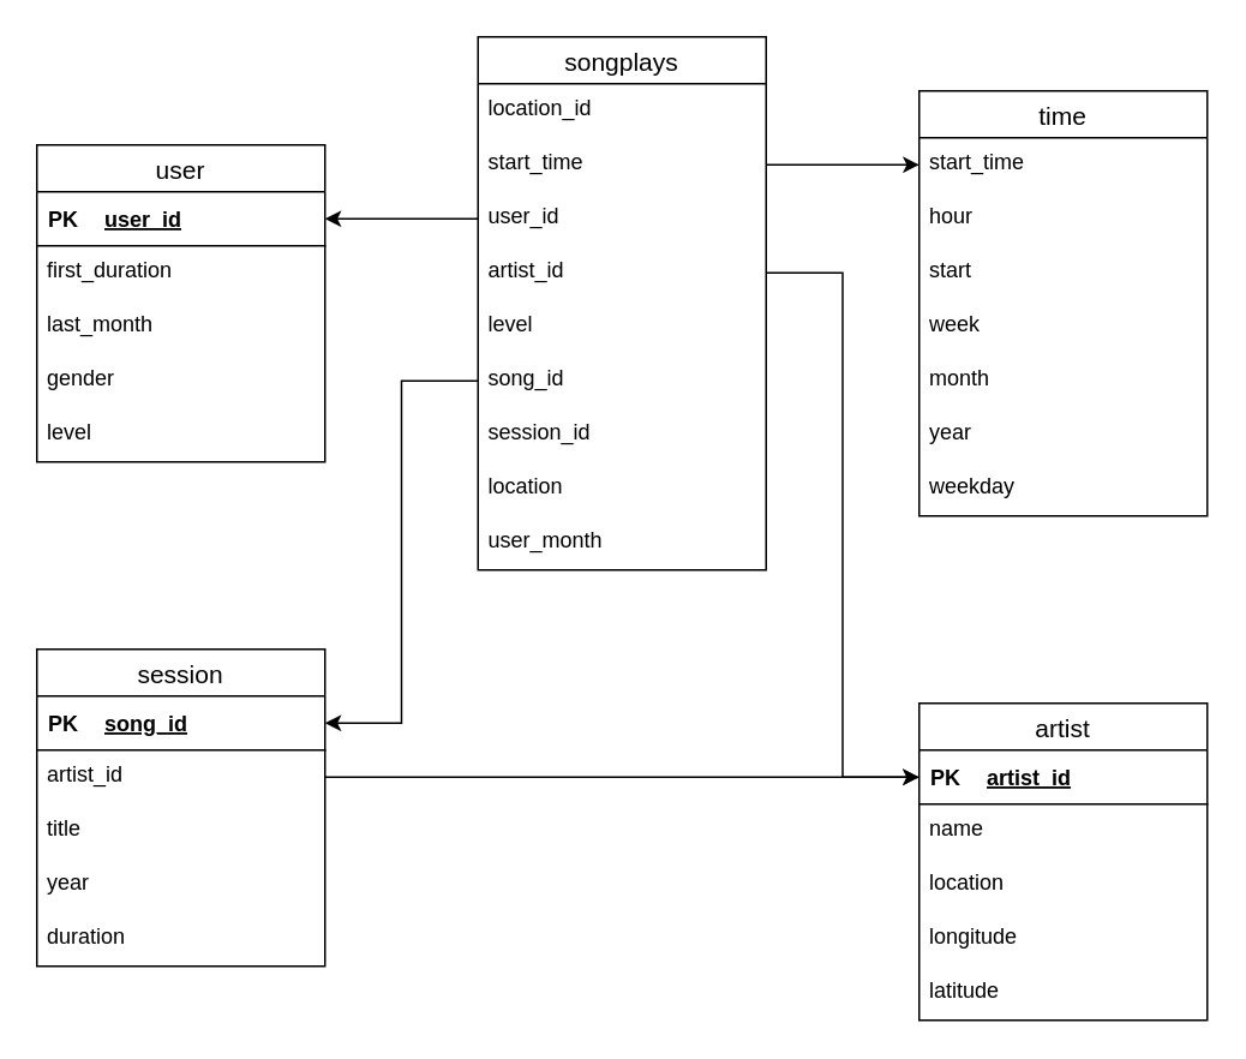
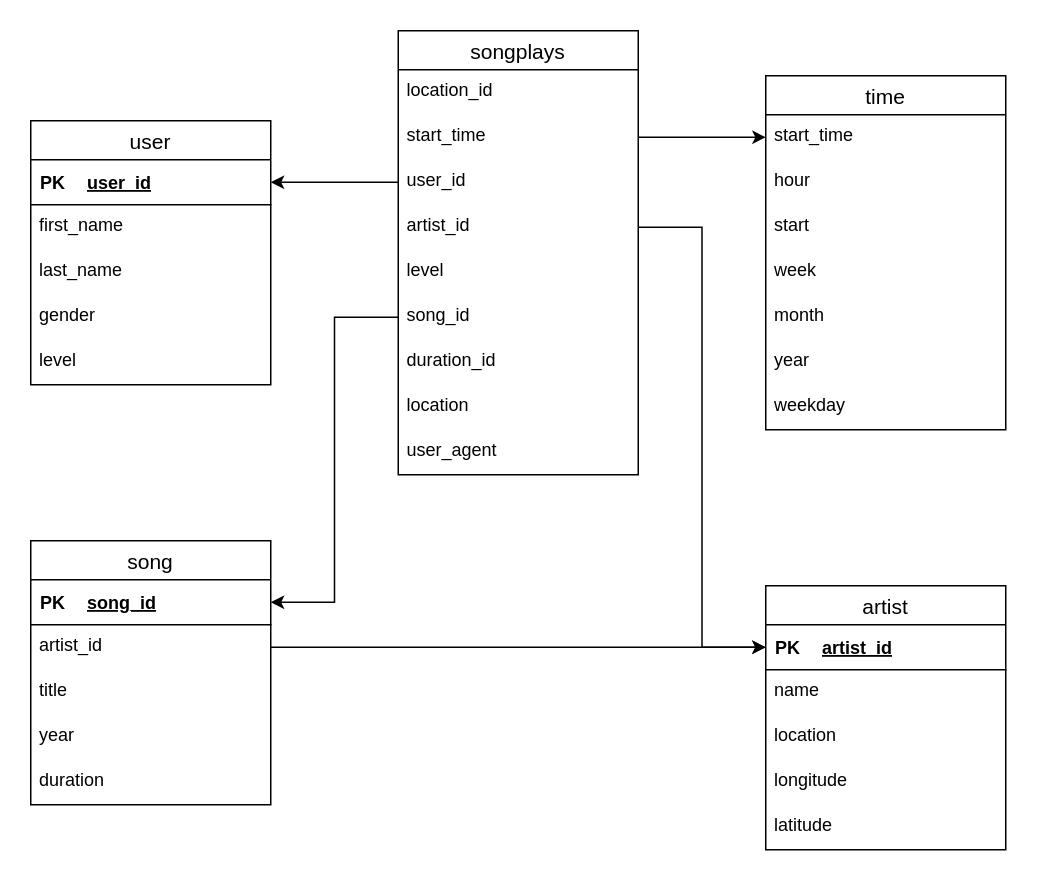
  <mxCell id="0" />
  <mxCell id="1" parent="0" />
  <mxCell id="2" value="user" style="swimlane;fontStyle=0;childLayout=stackLayout;horizontal=1;startSize=26;horizontalStack=0;resizeParent=1;resizeParentMax=0;resizeLast=0;collapsible=1;marginBottom=0;align=center;fontSize=14;" parent="1" vertex="1"><mxGeometry x="20" y="80" width="160" height="176" as="geometry" /></mxCell>
  <mxCell id="3" value="" style="shape=table;startSize=0;container=1;collapsible=1;childLayout=tableLayout;fixedRows=1;rowLines=0;fontStyle=0;align=center;resizeLast=1;strokeColor=none;fillColor=none;collapsible=0;" parent="2" vertex="1"><mxGeometry y="26" width="160" height="30" as="geometry" /></mxCell>
  <mxCell id="4" value="" style="shape=tableRow;horizontal=0;startSize=0;swimlaneHead=0;swimlaneBody=0;fillColor=none;collapsible=0;dropTarget=0;points=[[0,0.5],[1,0.5]];portConstraint=eastwest;top=0;left=0;right=0;bottom=1;" parent="3" vertex="1"><mxGeometry width="160" height="30" as="geometry" /></mxCell>
  <mxCell id="5" value="PK" style="shape=partialRectangle;connectable=0;fillColor=none;top=0;left=0;bottom=0;right=0;fontStyle=1;overflow=hidden;" parent="4" vertex="1"><mxGeometry width="30" height="30" as="geometry"><mxRectangle width="30" height="30" as="alternateBounds" /></mxGeometry></mxCell>
  <mxCell id="6" value="user_id" style="shape=partialRectangle;connectable=0;fillColor=none;top=0;left=0;bottom=0;right=0;align=left;spacingLeft=6;fontStyle=5;overflow=hidden;" parent="4" vertex="1"><mxGeometry x="30" width="130" height="30" as="geometry"><mxRectangle width="130" height="30" as="alternateBounds" /></mxGeometry></mxCell>
- <mxCell id="7" value="first_duration" style="text;strokeColor=none;fillColor=none;spacingLeft=4;spacingRight=4;overflow=hidden;rotatable=0;points=[[0,0.5],[1,0.5]];portConstraint=eastwest;fontSize=12;" parent="2" vertex="1"><mxGeometry y="56" width="160" height="30" as="geometry" /></mxCell>
- <mxCell id="8" value="last_month" style="text;strokeColor=none;fillColor=none;spacingLeft=4;spacingRight=4;overflow=hidden;rotatable=0;points=[[0,0.5],[1,0.5]];portConstraint=eastwest;fontSize=12;" parent="2" vertex="1"><mxGeometry y="86" width="160" height="30" as="geometry" /></mxCell>
+ <mxCell id="7" value="first_name" style="text;strokeColor=none;fillColor=none;spacingLeft=4;spacingRight=4;overflow=hidden;rotatable=0;points=[[0,0.5],[1,0.5]];portConstraint=eastwest;fontSize=12;" parent="2" vertex="1"><mxGeometry y="56" width="160" height="30" as="geometry" /></mxCell>
+ <mxCell id="8" value="last_name" style="text;strokeColor=none;fillColor=none;spacingLeft=4;spacingRight=4;overflow=hidden;rotatable=0;points=[[0,0.5],[1,0.5]];portConstraint=eastwest;fontSize=12;" parent="2" vertex="1"><mxGeometry y="86" width="160" height="30" as="geometry" /></mxCell>
  <mxCell id="9" value="gender" style="text;strokeColor=none;fillColor=none;spacingLeft=4;spacingRight=4;overflow=hidden;rotatable=0;points=[[0,0.5],[1,0.5]];portConstraint=eastwest;fontSize=12;" parent="2" vertex="1"><mxGeometry y="116" width="160" height="30" as="geometry" /></mxCell>
  <mxCell id="10" value="level" style="text;strokeColor=none;fillColor=none;spacingLeft=4;spacingRight=4;overflow=hidden;rotatable=0;points=[[0,0.5],[1,0.5]];portConstraint=eastwest;fontSize=12;" parent="2" vertex="1"><mxGeometry y="146" width="160" height="30" as="geometry" /></mxCell>
  <mxCell id="11" value="artist" style="swimlane;fontStyle=0;childLayout=stackLayout;horizontal=1;startSize=26;horizontalStack=0;resizeParent=1;resizeParentMax=0;resizeLast=0;collapsible=1;marginBottom=0;align=center;fontSize=14;" parent="1" vertex="1"><mxGeometry x="510" y="390" width="160" height="176" as="geometry" /></mxCell>
  <mxCell id="12" value="" style="shape=table;startSize=0;container=1;collapsible=1;childLayout=tableLayout;fixedRows=1;rowLines=0;fontStyle=0;align=center;resizeLast=1;strokeColor=none;fillColor=none;collapsible=0;" parent="11" vertex="1"><mxGeometry y="26" width="160" height="30" as="geometry" /></mxCell>
  <mxCell id="13" value="" style="shape=tableRow;horizontal=0;startSize=0;swimlaneHead=0;swimlaneBody=0;fillColor=none;collapsible=0;dropTarget=0;points=[[0,0.5],[1,0.5]];portConstraint=eastwest;top=0;left=0;right=0;bottom=1;" parent="12" vertex="1"><mxGeometry width="160" height="30" as="geometry" /></mxCell>
  <mxCell id="14" value="PK" style="shape=partialRectangle;connectable=0;fillColor=none;top=0;left=0;bottom=0;right=0;fontStyle=1;overflow=hidden;" parent="13" vertex="1"><mxGeometry width="30" height="30" as="geometry"><mxRectangle width="30" height="30" as="alternateBounds" /></mxGeometry></mxCell>
  <mxCell id="15" value="artist_id" style="shape=partialRectangle;connectable=0;fillColor=none;top=0;left=0;bottom=0;right=0;align=left;spacingLeft=6;fontStyle=5;overflow=hidden;" parent="13" vertex="1"><mxGeometry x="30" width="130" height="30" as="geometry"><mxRectangle width="130" height="30" as="alternateBounds" /></mxGeometry></mxCell>
  <mxCell id="16" value="name" style="text;strokeColor=none;fillColor=none;spacingLeft=4;spacingRight=4;overflow=hidden;rotatable=0;points=[[0,0.5],[1,0.5]];portConstraint=eastwest;fontSize=12;" parent="11" vertex="1"><mxGeometry y="56" width="160" height="30" as="geometry" /></mxCell>
  <mxCell id="17" value="location" style="text;strokeColor=none;fillColor=none;spacingLeft=4;spacingRight=4;overflow=hidden;rotatable=0;points=[[0,0.5],[1,0.5]];portConstraint=eastwest;fontSize=12;" parent="11" vertex="1"><mxGeometry y="86" width="160" height="30" as="geometry" /></mxCell>
  <mxCell id="18" value="longitude" style="text;strokeColor=none;fillColor=none;spacingLeft=4;spacingRight=4;overflow=hidden;rotatable=0;points=[[0,0.5],[1,0.5]];portConstraint=eastwest;fontSize=12;" parent="11" vertex="1"><mxGeometry y="116" width="160" height="30" as="geometry" /></mxCell>
  <mxCell id="19" value="latitude" style="text;strokeColor=none;fillColor=none;spacingLeft=4;spacingRight=4;overflow=hidden;rotatable=0;points=[[0,0.5],[1,0.5]];portConstraint=eastwest;fontSize=12;" parent="11" vertex="1"><mxGeometry y="146" width="160" height="30" as="geometry" /></mxCell>
- <mxCell id="20" value="session" style="swimlane;fontStyle=0;childLayout=stackLayout;horizontal=1;startSize=26;horizontalStack=0;resizeParent=1;resizeParentMax=0;resizeLast=0;collapsible=1;marginBottom=0;align=center;fontSize=14;" parent="1" vertex="1"><mxGeometry x="20" y="360" width="160" height="176" as="geometry" /></mxCell>
+ <mxCell id="20" value="song" style="swimlane;fontStyle=0;childLayout=stackLayout;horizontal=1;startSize=26;horizontalStack=0;resizeParent=1;resizeParentMax=0;resizeLast=0;collapsible=1;marginBottom=0;align=center;fontSize=14;" parent="1" vertex="1"><mxGeometry x="20" y="360" width="160" height="176" as="geometry" /></mxCell>
  <mxCell id="21" value="" style="shape=table;startSize=0;container=1;collapsible=1;childLayout=tableLayout;fixedRows=1;rowLines=0;fontStyle=0;align=center;resizeLast=1;strokeColor=none;fillColor=none;collapsible=0;" parent="20" vertex="1"><mxGeometry y="26" width="160" height="30" as="geometry" /></mxCell>
  <mxCell id="22" value="" style="shape=tableRow;horizontal=0;startSize=0;swimlaneHead=0;swimlaneBody=0;fillColor=none;collapsible=0;dropTarget=0;points=[[0,0.5],[1,0.5]];portConstraint=eastwest;top=0;left=0;right=0;bottom=1;" parent="21" vertex="1"><mxGeometry width="160" height="30" as="geometry" /></mxCell>
  <mxCell id="23" value="PK" style="shape=partialRectangle;connectable=0;fillColor=none;top=0;left=0;bottom=0;right=0;fontStyle=1;overflow=hidden;" parent="22" vertex="1"><mxGeometry width="30" height="30" as="geometry"><mxRectangle width="30" height="30" as="alternateBounds" /></mxGeometry></mxCell>
  <mxCell id="24" value="song_id" style="shape=partialRectangle;connectable=0;fillColor=none;top=0;left=0;bottom=0;right=0;align=left;spacingLeft=6;fontStyle=5;overflow=hidden;" parent="22" vertex="1"><mxGeometry x="30" width="130" height="30" as="geometry"><mxRectangle width="130" height="30" as="alternateBounds" /></mxGeometry></mxCell>
  <mxCell id="25" value="artist_id" style="text;strokeColor=none;fillColor=none;spacingLeft=4;spacingRight=4;overflow=hidden;rotatable=0;points=[[0,0.5],[1,0.5]];portConstraint=eastwest;fontSize=12;" parent="20" vertex="1"><mxGeometry y="56" width="160" height="30" as="geometry" /></mxCell>
  <mxCell id="26" value="title" style="text;strokeColor=none;fillColor=none;spacingLeft=4;spacingRight=4;overflow=hidden;rotatable=0;points=[[0,0.5],[1,0.5]];portConstraint=eastwest;fontSize=12;" parent="20" vertex="1"><mxGeometry y="86" width="160" height="30" as="geometry" /></mxCell>
  <mxCell id="27" value="year" style="text;strokeColor=none;fillColor=none;spacingLeft=4;spacingRight=4;overflow=hidden;rotatable=0;points=[[0,0.5],[1,0.5]];portConstraint=eastwest;fontSize=12;" parent="20" vertex="1"><mxGeometry y="116" width="160" height="30" as="geometry" /></mxCell>
  <mxCell id="28" value="duration" style="text;strokeColor=none;fillColor=none;spacingLeft=4;spacingRight=4;overflow=hidden;rotatable=0;points=[[0,0.5],[1,0.5]];portConstraint=eastwest;fontSize=12;" parent="20" vertex="1"><mxGeometry y="146" width="160" height="30" as="geometry" /></mxCell>
  <mxCell id="29" style="edgeStyle=orthogonalEdgeStyle;rounded=0;orthogonalLoop=1;jettySize=auto;html=1;exitX=1;exitY=0.5;exitDx=0;exitDy=0;" parent="1" source="25" target="13" edge="1"><mxGeometry relative="1" as="geometry" /></mxCell>
  <mxCell id="30" value="time" style="swimlane;fontStyle=0;childLayout=stackLayout;horizontal=1;startSize=26;horizontalStack=0;resizeParent=1;resizeParentMax=0;resizeLast=0;collapsible=1;marginBottom=0;align=center;fontSize=14;" parent="1" vertex="1"><mxGeometry x="510" y="50" width="160" height="236" as="geometry" /></mxCell>
  <mxCell id="31" value="start_time" style="text;strokeColor=none;fillColor=none;spacingLeft=4;spacingRight=4;overflow=hidden;rotatable=0;points=[[0,0.5],[1,0.5]];portConstraint=eastwest;fontSize=12;" parent="30" vertex="1"><mxGeometry y="26" width="160" height="30" as="geometry" /></mxCell>
  <mxCell id="32" value="hour" style="text;strokeColor=none;fillColor=none;spacingLeft=4;spacingRight=4;overflow=hidden;rotatable=0;points=[[0,0.5],[1,0.5]];portConstraint=eastwest;fontSize=12;" parent="30" vertex="1"><mxGeometry y="56" width="160" height="30" as="geometry" /></mxCell>
  <mxCell id="33" value="start" style="text;strokeColor=none;fillColor=none;spacingLeft=4;spacingRight=4;overflow=hidden;rotatable=0;points=[[0,0.5],[1,0.5]];portConstraint=eastwest;fontSize=12;" parent="30" vertex="1"><mxGeometry y="86" width="160" height="30" as="geometry" /></mxCell>
  <mxCell id="34" value="week" style="text;strokeColor=none;fillColor=none;spacingLeft=4;spacingRight=4;overflow=hidden;rotatable=0;points=[[0,0.5],[1,0.5]];portConstraint=eastwest;fontSize=12;" parent="30" vertex="1"><mxGeometry y="116" width="160" height="30" as="geometry" /></mxCell>
  <mxCell id="35" value="month" style="text;strokeColor=none;fillColor=none;spacingLeft=4;spacingRight=4;overflow=hidden;rotatable=0;points=[[0,0.5],[1,0.5]];portConstraint=eastwest;fontSize=12;" parent="30" vertex="1"><mxGeometry y="146" width="160" height="30" as="geometry" /></mxCell>
  <mxCell id="36" value="year" style="text;strokeColor=none;fillColor=none;spacingLeft=4;spacingRight=4;overflow=hidden;rotatable=0;points=[[0,0.5],[1,0.5]];portConstraint=eastwest;fontSize=12;" parent="30" vertex="1"><mxGeometry y="176" width="160" height="30" as="geometry" /></mxCell>
  <mxCell id="37" value="weekday" style="text;strokeColor=none;fillColor=none;spacingLeft=4;spacingRight=4;overflow=hidden;rotatable=0;points=[[0,0.5],[1,0.5]];portConstraint=eastwest;fontSize=12;" parent="30" vertex="1"><mxGeometry y="206" width="160" height="30" as="geometry" /></mxCell>
  <mxCell id="38" value="songplays" style="swimlane;fontStyle=0;childLayout=stackLayout;horizontal=1;startSize=26;horizontalStack=0;resizeParent=1;resizeParentMax=0;resizeLast=0;collapsible=1;marginBottom=0;align=center;fontSize=14;" parent="1" vertex="1"><mxGeometry x="265" y="20" width="160" height="296" as="geometry" /></mxCell>
  <mxCell id="39" value="location_id" style="text;strokeColor=none;fillColor=none;spacingLeft=4;spacingRight=4;overflow=hidden;rotatable=0;points=[[0,0.5],[1,0.5]];portConstraint=eastwest;fontSize=12;" parent="38" vertex="1"><mxGeometry y="26" width="160" height="30" as="geometry" /></mxCell>
  <mxCell id="40" value="start_time" style="text;strokeColor=none;fillColor=none;spacingLeft=4;spacingRight=4;overflow=hidden;rotatable=0;points=[[0,0.5],[1,0.5]];portConstraint=eastwest;fontSize=12;" parent="38" vertex="1"><mxGeometry y="56" width="160" height="30" as="geometry" /></mxCell>
  <mxCell id="41" value="user_id" style="text;strokeColor=none;fillColor=none;spacingLeft=4;spacingRight=4;overflow=hidden;rotatable=0;points=[[0,0.5],[1,0.5]];portConstraint=eastwest;fontSize=12;" parent="38" vertex="1"><mxGeometry y="86" width="160" height="30" as="geometry" /></mxCell>
  <mxCell id="42" value="artist_id" style="text;strokeColor=none;fillColor=none;spacingLeft=4;spacingRight=4;overflow=hidden;rotatable=0;points=[[0,0.5],[1,0.5]];portConstraint=eastwest;fontSize=12;" parent="38" vertex="1"><mxGeometry y="116" width="160" height="30" as="geometry" /></mxCell>
  <mxCell id="43" value="level" style="text;strokeColor=none;fillColor=none;spacingLeft=4;spacingRight=4;overflow=hidden;rotatable=0;points=[[0,0.5],[1,0.5]];portConstraint=eastwest;fontSize=12;" parent="38" vertex="1"><mxGeometry y="146" width="160" height="30" as="geometry" /></mxCell>
  <mxCell id="44" value="song_id" style="text;strokeColor=none;fillColor=none;spacingLeft=4;spacingRight=4;overflow=hidden;rotatable=0;points=[[0,0.5],[1,0.5]];portConstraint=eastwest;fontSize=12;" parent="38" vertex="1"><mxGeometry y="176" width="160" height="30" as="geometry" /></mxCell>
- <mxCell id="45" value="session_id" style="text;strokeColor=none;fillColor=none;spacingLeft=4;spacingRight=4;overflow=hidden;rotatable=0;points=[[0,0.5],[1,0.5]];portConstraint=eastwest;fontSize=12;" parent="38" vertex="1"><mxGeometry y="206" width="160" height="30" as="geometry" /></mxCell>
+ <mxCell id="45" value="duration_id" style="text;strokeColor=none;fillColor=none;spacingLeft=4;spacingRight=4;overflow=hidden;rotatable=0;points=[[0,0.5],[1,0.5]];portConstraint=eastwest;fontSize=12;" parent="38" vertex="1"><mxGeometry y="206" width="160" height="30" as="geometry" /></mxCell>
  <mxCell id="46" value="location" style="text;strokeColor=none;fillColor=none;spacingLeft=4;spacingRight=4;overflow=hidden;rotatable=0;points=[[0,0.5],[1,0.5]];portConstraint=eastwest;fontSize=12;" parent="38" vertex="1"><mxGeometry y="236" width="160" height="30" as="geometry" /></mxCell>
- <mxCell id="47" value="user_month" style="text;strokeColor=none;fillColor=none;spacingLeft=4;spacingRight=4;overflow=hidden;rotatable=0;points=[[0,0.5],[1,0.5]];portConstraint=eastwest;fontSize=12;" parent="38" vertex="1"><mxGeometry y="266" width="160" height="30" as="geometry" /></mxCell>
+ <mxCell id="47" value="user_agent" style="text;strokeColor=none;fillColor=none;spacingLeft=4;spacingRight=4;overflow=hidden;rotatable=0;points=[[0,0.5],[1,0.5]];portConstraint=eastwest;fontSize=12;" parent="38" vertex="1"><mxGeometry y="266" width="160" height="30" as="geometry" /></mxCell>
  <mxCell id="48" style="edgeStyle=orthogonalEdgeStyle;rounded=0;orthogonalLoop=1;jettySize=auto;html=1;" parent="1" source="41" target="4" edge="1"><mxGeometry relative="1" as="geometry" /></mxCell>
  <mxCell id="49" style="edgeStyle=orthogonalEdgeStyle;rounded=0;orthogonalLoop=1;jettySize=auto;html=1;exitX=1;exitY=0.5;exitDx=0;exitDy=0;entryX=0;entryY=0.5;entryDx=0;entryDy=0;" parent="1" source="42" target="13" edge="1"><mxGeometry relative="1" as="geometry" /></mxCell>
  <mxCell id="50" style="edgeStyle=orthogonalEdgeStyle;rounded=0;orthogonalLoop=1;jettySize=auto;html=1;entryX=0;entryY=0.5;entryDx=0;entryDy=0;" parent="1" source="40" target="31" edge="1"><mxGeometry relative="1" as="geometry" /></mxCell>
  <mxCell id="51" style="edgeStyle=orthogonalEdgeStyle;rounded=0;orthogonalLoop=1;jettySize=auto;html=1;entryX=1;entryY=0.5;entryDx=0;entryDy=0;" edge="1" parent="1" source="44" target="22"><mxGeometry relative="1" as="geometry" /></mxCell>
